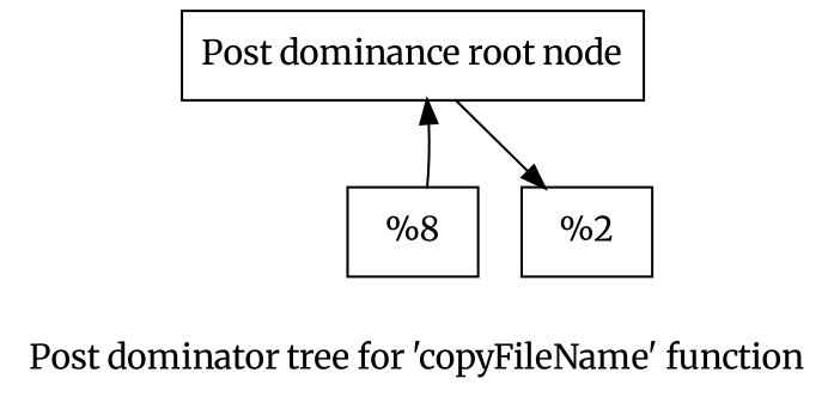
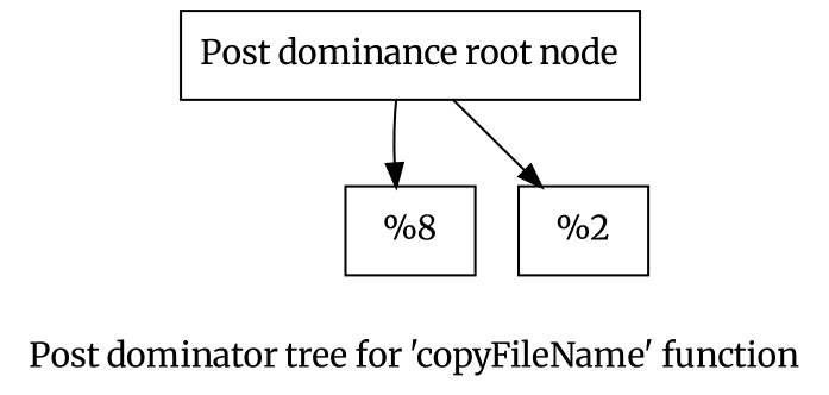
  digraph {
    fontname=Merriweather
    label="Post dominator tree for 'copyFileName' function"
    node [fontname=Merriweather shape=record]
    edge [fontname=Merriweather]
    n1 [label="{Post dominance root node}"]
    n2 [label="{%8}"]
    n3 [label="{%2}"]
-   n2 -> n1
+   n1 -> n2
    n1 -> n3
  }
